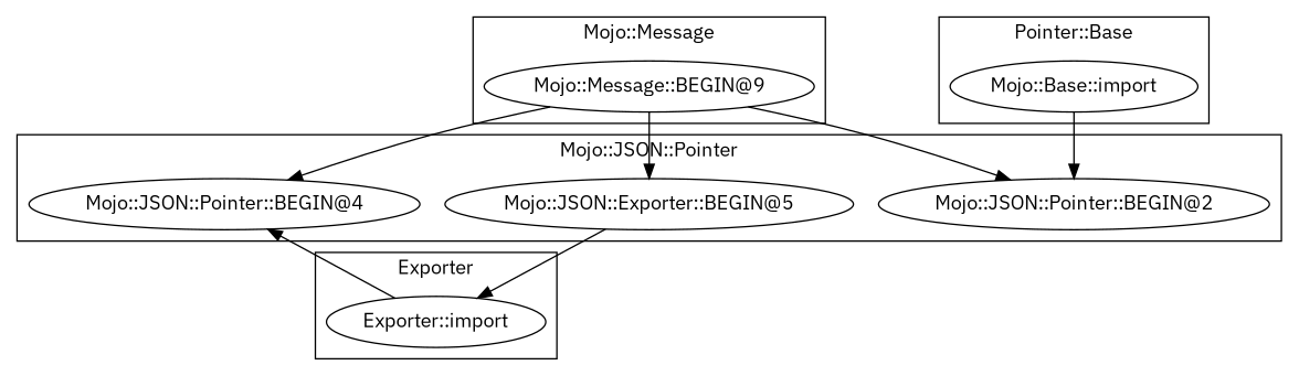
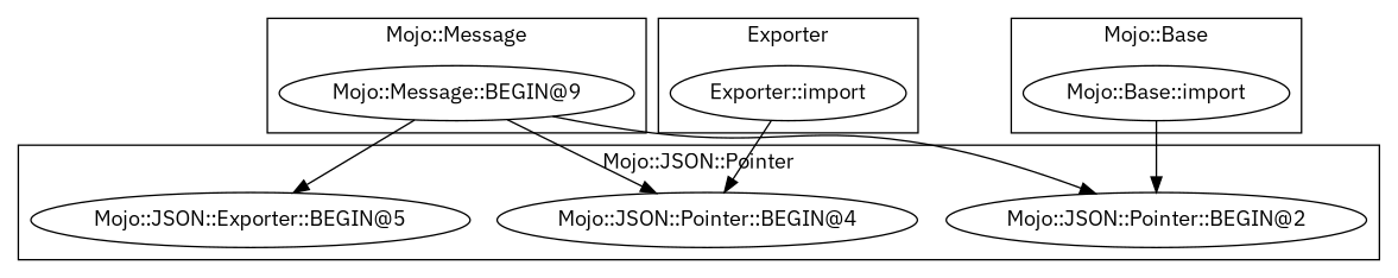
  digraph {
    fontname="IBM Plex Sans"
    node [fontname="IBM Plex Sans"]
    edge [fontname="IBM Plex Sans"]
    "Mojo::Message::BEGIN@9"
    n2 [label="Mojo::JSON::Exporter::BEGIN@5"]
    "Mojo::JSON::Pointer::BEGIN@4"
    "Mojo::JSON::Pointer::BEGIN@2"
    "Exporter::import"
    "Mojo::Base::import"
    subgraph cluster_1 {
      label="Mojo::Message"
      "Mojo::Message::BEGIN@9"
    }
    subgraph cluster_2 {
      label="Mojo::JSON::Pointer"
      n2
      "Mojo::JSON::Pointer::BEGIN@4"
      "Mojo::JSON::Pointer::BEGIN@2"
    }
    subgraph cluster_3 {
      label=Exporter
      "Exporter::import"
    }
    subgraph cluster_4 {
-     label="Pointer::Base"
+     label="Mojo::Base"
      "Mojo::Base::import"
    }
    "Mojo::Message::BEGIN@9" -> n2
    "Mojo::Message::BEGIN@9" -> "Mojo::JSON::Pointer::BEGIN@4"
    "Mojo::Message::BEGIN@9" -> "Mojo::JSON::Pointer::BEGIN@2"
-   n2 -> "Exporter::import"
    "Exporter::import" -> "Mojo::JSON::Pointer::BEGIN@4"
    "Mojo::Base::import" -> "Mojo::JSON::Pointer::BEGIN@2"
  }
